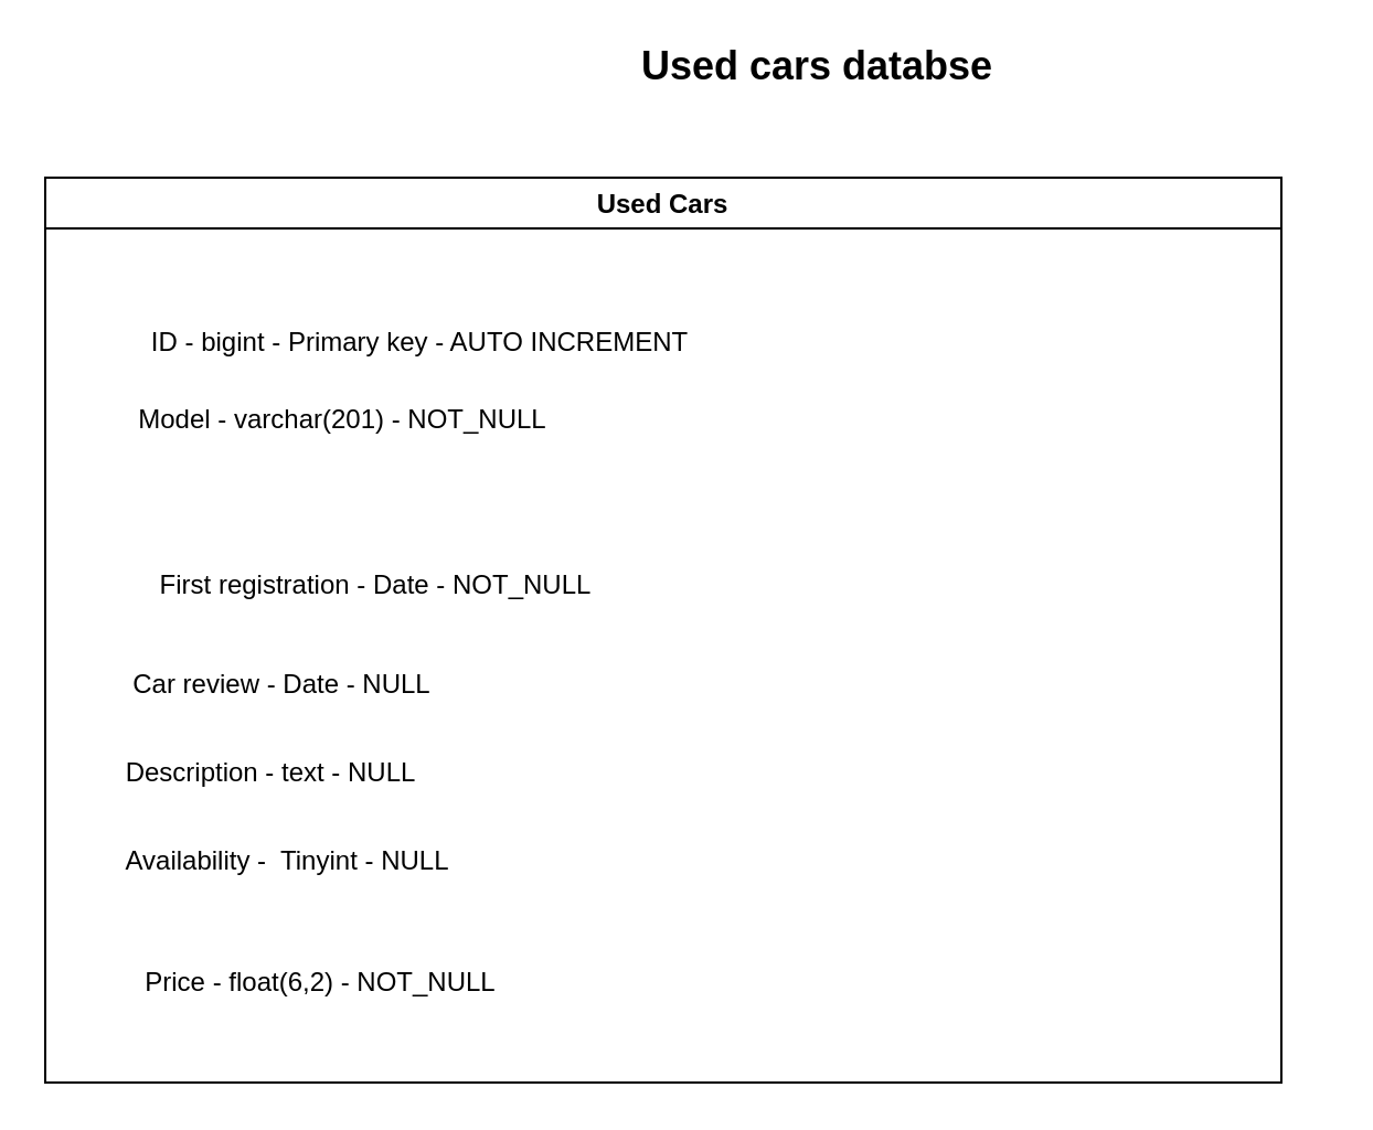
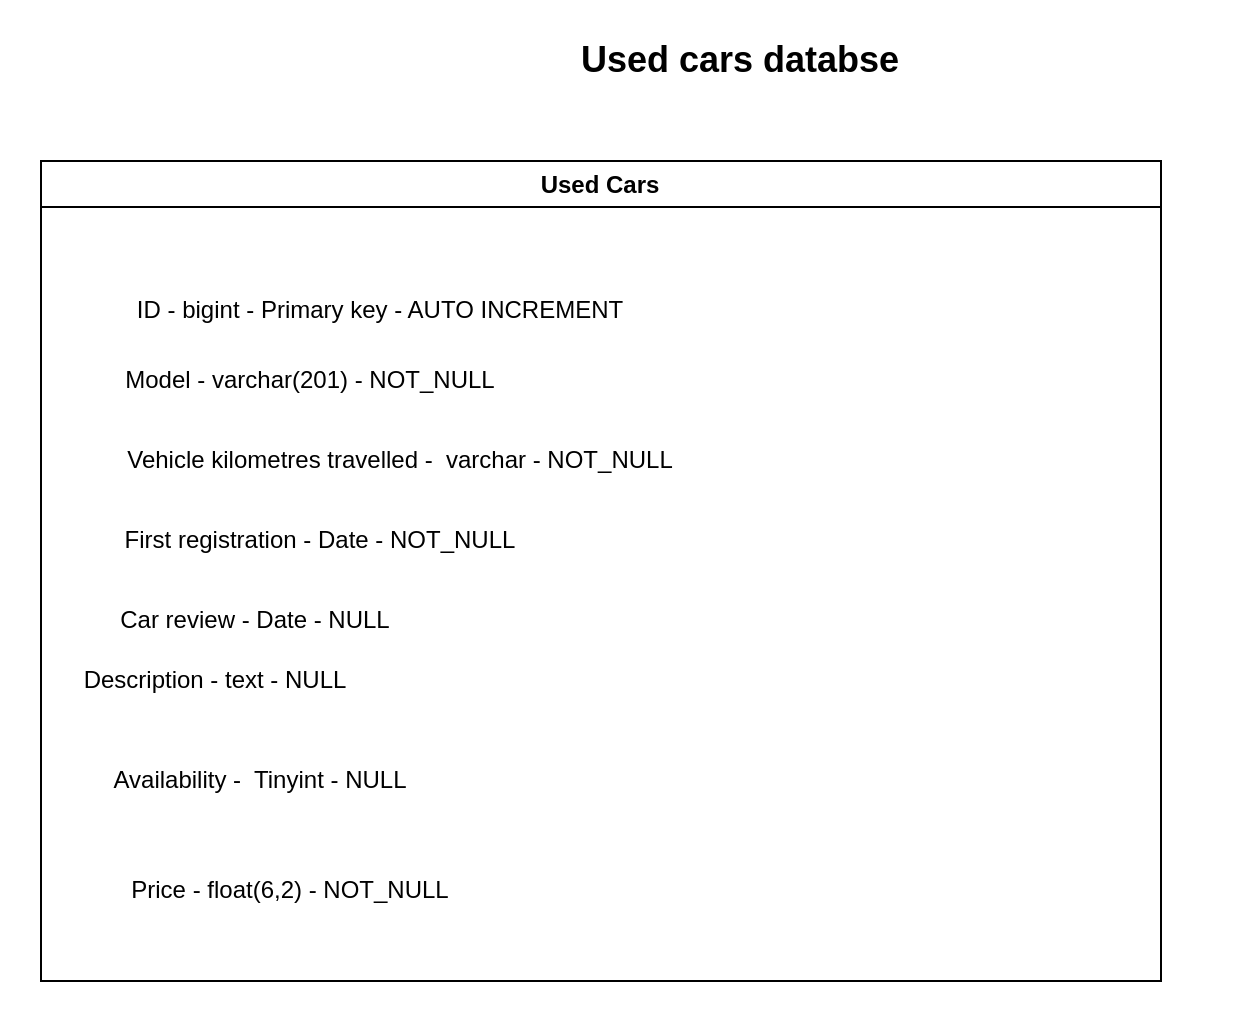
  <mxCell id="0" />
  <mxCell id="1" parent="0" />
  <mxCell id="2" value="&lt;b&gt;&lt;font style=&quot;font-size: 18px&quot;&gt;Used cars databse&lt;/font&gt;&lt;/b&gt;" style="text;html=1;strokeColor=none;fillColor=none;align=center;verticalAlign=middle;whiteSpace=wrap;rounded=0;" parent="1" vertex="1"><mxGeometry x="140" y="20" width="460" height="20" as="geometry" /></mxCell>
  <mxCell id="3" value="Used Cars" style="swimlane;" parent="1" vertex="1"><mxGeometry x="20" y="80" width="560" height="410" as="geometry" /></mxCell>
  <mxCell id="4" value="ID - bigint - Primary key - AUTO INCREMENT" style="text;html=1;strokeColor=none;fillColor=none;align=center;verticalAlign=middle;whiteSpace=wrap;rounded=0;" parent="3" vertex="1"><mxGeometry x="40" y="60" width="260" height="30" as="geometry" /></mxCell>
  <mxCell id="5" value="Model - varchar(201) - NOT_NULL" style="text;html=1;strokeColor=none;fillColor=none;align=center;verticalAlign=middle;whiteSpace=wrap;rounded=0;" parent="3" vertex="1"><mxGeometry x="30" y="100" width="210" height="20" as="geometry" /></mxCell>
  <mxCell id="6" value="&lt;blockquote style=&quot;margin: 0 0 0 40px ; border: none ; padding: 0px&quot;&gt;&lt;blockquote style=&quot;margin: 0 0 0 40px ; border: none ; padding: 0px&quot;&gt;&lt;blockquote style=&quot;margin: 0 0 0 40px ; border: none ; padding: 0px&quot;&gt;&lt;blockquote style=&quot;margin: 0 0 0 40px ; border: none ; padding: 0px&quot;&gt;&lt;blockquote style=&quot;margin: 0 0 0 40px ; border: none ; padding: 0px&quot;&gt;&lt;blockquote style=&quot;margin: 0 0 0 40px ; border: none ; padding: 0px&quot;&gt;&lt;br&gt;&lt;/blockquote&gt;&lt;/blockquote&gt;&lt;/blockquote&gt;&lt;/blockquote&gt;&lt;/blockquote&gt;&lt;/blockquote&gt;" style="text;html=1;strokeColor=none;fillColor=none;align=center;verticalAlign=middle;whiteSpace=wrap;rounded=0;" parent="3" vertex="1"><mxGeometry x="40" y="120" width="310" height="20" as="geometry" /></mxCell>
+ <mxCell id="7" value="Vehicle kilometres travelled -&amp;nbsp; varchar - NOT_NULL" style="text;html=1;strokeColor=none;fillColor=none;align=center;verticalAlign=middle;whiteSpace=wrap;rounded=0;" parent="3" vertex="1"><mxGeometry x="40" y="140" width="280" height="20" as="geometry" /></mxCell>
  <mxCell id="8" value="Car review - Date - NULL" style="text;html=1;strokeColor=none;fillColor=none;align=center;verticalAlign=middle;whiteSpace=wrap;rounded=0;" parent="3" vertex="1"><mxGeometry x="35" y="220" width="145" height="20" as="geometry" /></mxCell>
  <mxCell id="9" value="Availability -&amp;nbsp; Tinyint - NULL" style="text;html=1;strokeColor=none;fillColor=none;align=center;verticalAlign=middle;whiteSpace=wrap;rounded=0;" parent="3" vertex="1"><mxGeometry x="30" y="300" width="160" height="20" as="geometry" /></mxCell>
  <mxCell id="10" value="Price - float(6,2) - NOT_NULL" style="text;html=1;strokeColor=none;fillColor=none;align=center;verticalAlign=middle;whiteSpace=wrap;rounded=0;" parent="3" vertex="1"><mxGeometry x="35" y="355" width="180" height="20" as="geometry" /></mxCell>
- <mxCell id="11" value="Description - text - NULL" style="text;html=1;strokeColor=none;fillColor=none;align=center;verticalAlign=middle;whiteSpace=wrap;rounded=0;" parent="3" vertex="1"><mxGeometry x="25" y="260" width="155" height="20" as="geometry" /></mxCell>
- <mxCell id="12" value="First registration - Date - NOT_NULL" style="text;html=1;strokeColor=none;fillColor=none;align=center;verticalAlign=middle;whiteSpace=wrap;rounded=0;" parent="3" vertex="1"><mxGeometry x="50" y="175" width="200" height="20" as="geometry" /></mxCell>
+ <mxCell id="11" value="Description - text - NULL" style="text;html=1;strokeColor=none;fillColor=none;align=center;verticalAlign=middle;whiteSpace=wrap;rounded=0;" parent="3" vertex="1"><mxGeometry x="10" y="250" width="155" height="20" as="geometry" /></mxCell>
+ <mxCell id="12" value="First registration - Date - NOT_NULL" style="text;html=1;strokeColor=none;fillColor=none;align=center;verticalAlign=middle;whiteSpace=wrap;rounded=0;" parent="3" vertex="1"><mxGeometry x="40" y="180" width="200" height="20" as="geometry" /></mxCell>
